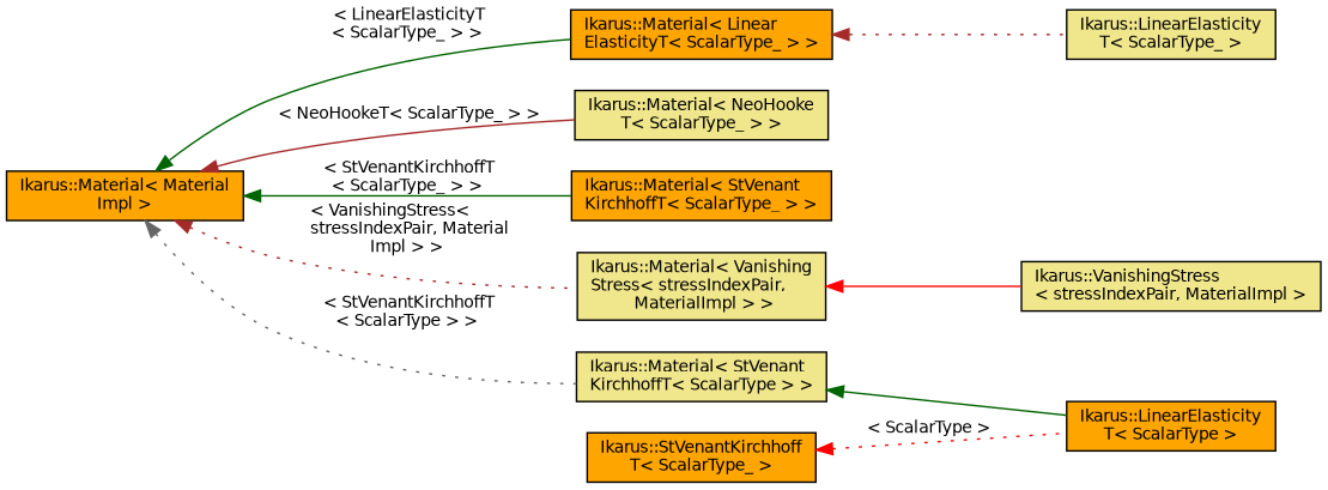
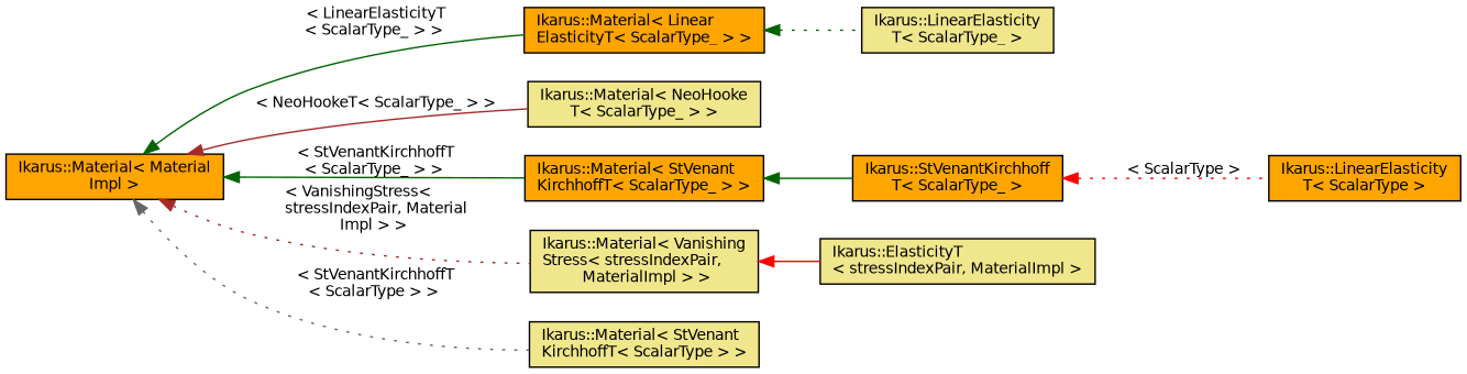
  digraph {
    rankdir=LR
    node [color=black fillcolor=orange fontname=Helvetica fontsize=10 shape=record style=filled]
    edge [color=darkgreen dir=back fontname=Helvetica fontsize=10 labelfontname=Helvetica labelfontsize=10 style=solid]
    n1 [fontcolor=black height=0.2 label="Ikarus::Material\< Material\lImpl \>" width=0.4]
    n2 [height=0.2 label="Ikarus::Material\< Linear\lElasticityT\< ScalarType_ \> \>" width=0.4]
    n3 [fillcolor=khaki height=0.2 label="Ikarus::Material\< NeoHooke\lT\< ScalarType_ \> \>" width=0.4]
    n4 [height=0.2 label="Ikarus::Material\< StVenant\lKirchhoffT\< ScalarType_ \> \>" width=0.4]
    n5 [fillcolor=khaki height=0.2 label="Ikarus::Material\< Vanishing\lStress\< stressIndexPair,\l MaterialImpl \> \>" width=0.4]
    n6 [fillcolor=khaki height=0.2 label="Ikarus::Material\< StVenant\lKirchhoffT\< ScalarType \> \>" width=0.4]
    n7 [fillcolor=khaki height=0.2 label="Ikarus::LinearElasticity\lT\< ScalarType_ \>" width=0.4]
    n8 [height=0.2 label="Ikarus::StVenantKirchhoff\lT\< ScalarType_ \>" width=0.4]
-   n9 [fillcolor=khaki height=0.2 label="Ikarus::VanishingStress\l\< stressIndexPair, MaterialImpl \>" width=0.4]
+   n9 [fillcolor=khaki height=0.2 label="Ikarus::ElasticityT\l\< stressIndexPair, MaterialImpl \>" width=0.4]
    n10 [height=0.2 label="Ikarus::LinearElasticity\lT\< ScalarType \>" width=0.4]
    n1 -> n2 [label=" \< LinearElasticityT\l\< ScalarType_ \> \>"]
    n1 -> n3 [color=brown label=" \< NeoHookeT\< ScalarType_ \> \>"]
    n1 -> n4 [label=" \< StVenantKirchhoffT\l\< ScalarType_ \> \>"]
    n1 -> n5 [color=brown label=" \< VanishingStress\<\l stressIndexPair, Material\lImpl \> \>" style=dotted]
    n1 -> n6 [color=gray40 label=" \< StVenantKirchhoffT\l\< ScalarType \> \>" style=dotted]
-   n2 -> n7 [color=brown style=dotted]
+   n2 -> n7 [style=dotted]
+   n4 -> n8
    n5 -> n9 [color=red]
-   n6 -> n10
    n8 -> n10 [color=red label=" \< ScalarType \>" style=dotted]
  }
